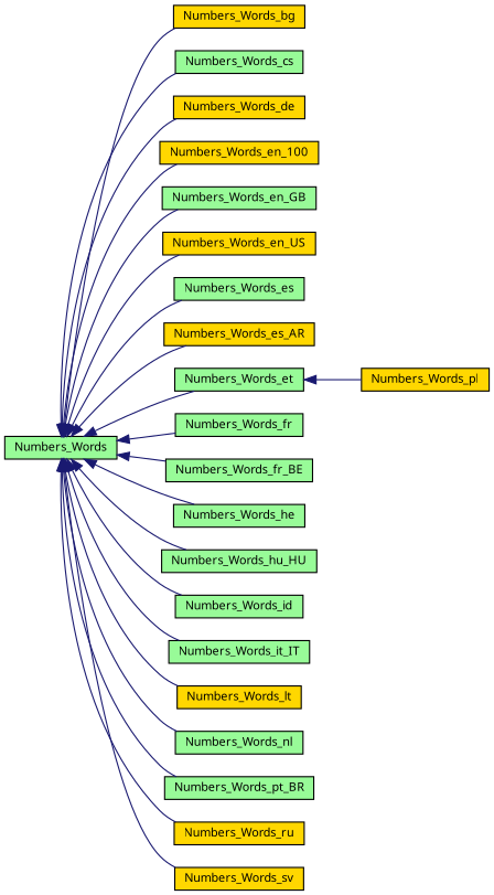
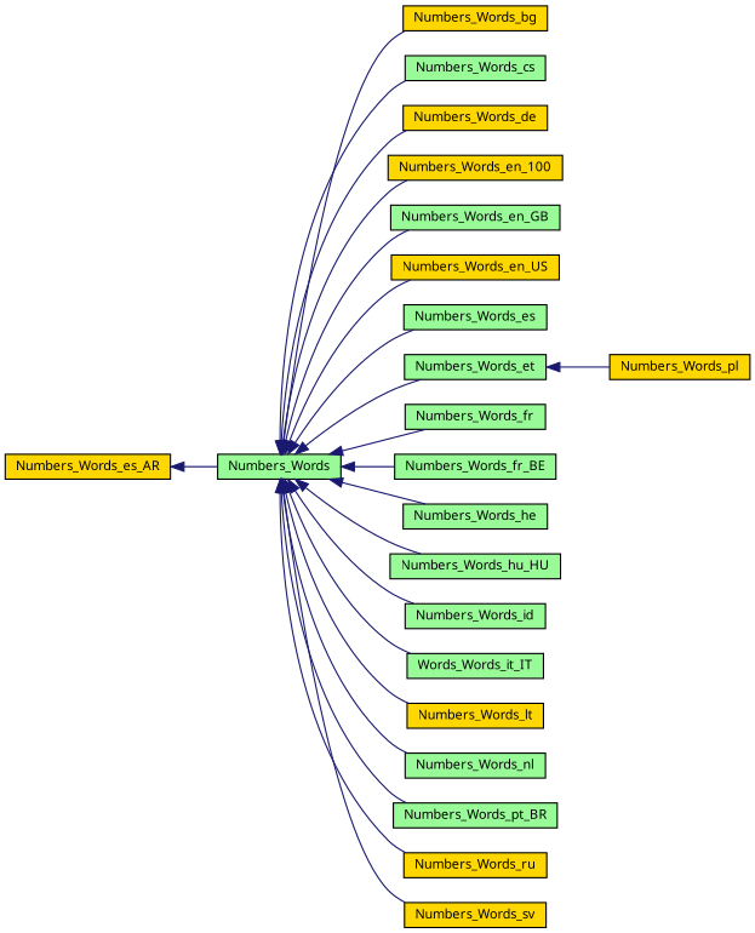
  digraph {
    rankdir=LR
    node [color=black fillcolor=palegreen fontname="FreeSans.ttf" fontsize=10 shape=record style=filled]
    edge [color=midnightblue dir=back fontname="FreeSans.ttf" fontsize=10 labelfontname="FreeSans.ttf" labelfontsize=10 style=solid]
    n1 [fontcolor=black height=0.2 label=Numbers_Words width=0.4]
    n2 [fillcolor=gold height=0.2 label=Numbers_Words_bg width=0.4]
    n3 [height=0.2 label=Numbers_Words_cs width=0.4]
    n4 [fillcolor=gold height=0.2 label=Numbers_Words_de width=0.4]
    n5 [fillcolor=gold height=0.2 label=Numbers_Words_en_100 width=0.4]
    n6 [height=0.2 label=Numbers_Words_en_GB width=0.4]
    n7 [fillcolor=gold height=0.2 label=Numbers_Words_en_US width=0.4]
    n8 [height=0.2 label=Numbers_Words_es width=0.4]
    n9 [fillcolor=gold height=0.2 label=Numbers_Words_es_AR width=0.4]
    n10 [height=0.2 label=Numbers_Words_et width=0.4]
    n11 [height=0.2 label=Numbers_Words_fr width=0.4]
    n12 [height=0.2 label=Numbers_Words_fr_BE width=0.4]
    n13 [height=0.2 label=Numbers_Words_he width=0.4]
    n14 [height=0.2 label=Numbers_Words_hu_HU width=0.4]
    n15 [height=0.2 label=Numbers_Words_id width=0.4]
-   n16 [height=0.2 label=Numbers_Words_it_IT width=0.4]
+   n16 [height=0.2 label=Words_Words_it_IT width=0.4]
    n17 [fillcolor=gold height=0.2 label=Numbers_Words_lt width=0.4]
    n18 [height=0.2 label=Numbers_Words_nl width=0.4]
    n19 [height=0.2 label=Numbers_Words_pt_BR width=0.4]
    n20 [fillcolor=gold height=0.2 label=Numbers_Words_ru width=0.4]
    n21 [fillcolor=gold height=0.2 label=Numbers_Words_sv width=0.4]
    n22 [fillcolor=gold height=0.2 label=Numbers_Words_pl width=0.4]
    n1 -> n2
    n1 -> n3
    n1 -> n4
    n1 -> n5
    n1 -> n6
    n1 -> n7
    n1 -> n8
-   n1 -> n9
+   n9 -> n1
    n1 -> n10
    n1 -> n11
    n1 -> n12
    n1 -> n13
    n1 -> n14
    n1 -> n15
    n1 -> n16
    n1 -> n17
    n1 -> n18
    n1 -> n19
    n1 -> n20
    n1 -> n21
    n10 -> n22
  }
